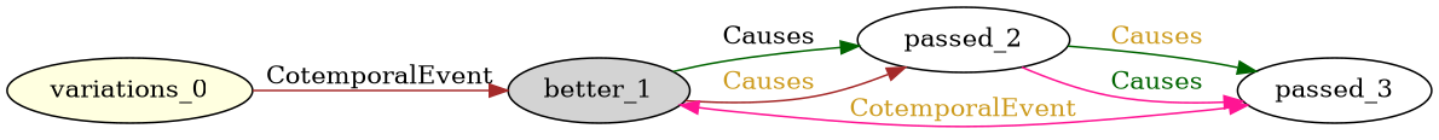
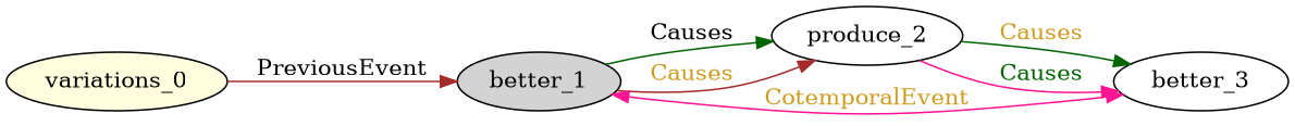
  digraph {
    rankdir=LR
    node [fillcolor=white style=filled]
    edge [color=brown fontcolor=goldenrod3]
    n1 [fillcolor=lightyellow label=variations_0]
    n2 [fillcolor=lightgrey label=better_1]
-   n3 [label=passed_2]
-   n4 [label=passed_3]
-   n1 -> n2 [fontcolor=black label=CotemporalEvent]
+   n3 [label=produce_2]
+   n4 [label=better_3]
+   n1 -> n2 [fontcolor=black label=PreviousEvent]
    n2 -> n3 [color=darkgreen fontcolor=black label=Causes]
    n2 -> n3 [label=Causes]
    n3 -> n4 [color=darkgreen label=Causes]
    n3 -> n4 [color=deeppink fontcolor=darkgreen label=Causes]
    n4 -> n2 [color=deeppink dir=both label=CotemporalEvent]
  }
